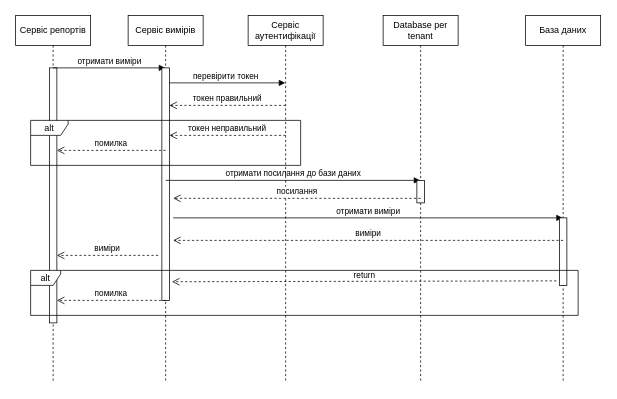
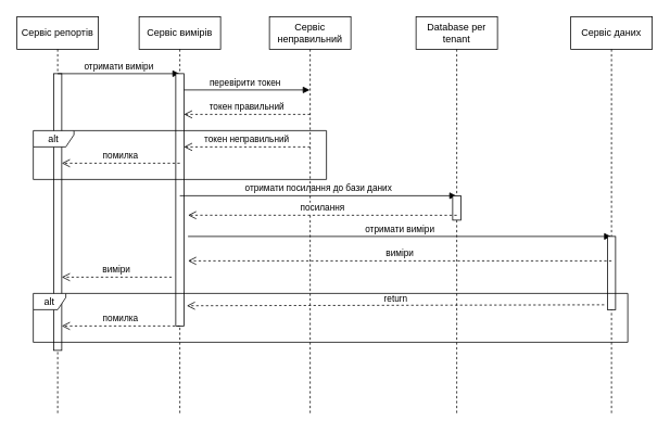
  <mxCell id="0" />
  <mxCell id="1" parent="0" />
  <mxCell id="2" value="Сервіс репортів" style="shape=umlLifeline;perimeter=lifelinePerimeter;whiteSpace=wrap;html=1;container=1;collapsible=0;recursiveResize=0;outlineConnect=0;" vertex="1" parent="1"><mxGeometry x="20" y="20" width="100" height="490" as="geometry" /></mxCell>
  <mxCell id="3" value="" style="html=1;points=[];perimeter=orthogonalPerimeter;" vertex="1" parent="2"><mxGeometry x="45" y="70" width="10" height="340" as="geometry" /></mxCell>
  <mxCell id="4" value="отримати виміри" style="html=1;verticalAlign=bottom;endArrow=block;" edge="1" parent="2" target="5"><mxGeometry width="80" relative="1" as="geometry"><mxPoint x="50" y="70" as="sourcePoint" /><mxPoint x="130" y="70" as="targetPoint" /></mxGeometry></mxCell>
  <mxCell id="5" value="Сервіс вимірів" style="shape=umlLifeline;perimeter=lifelinePerimeter;whiteSpace=wrap;html=1;container=1;collapsible=0;recursiveResize=0;outlineConnect=0;" vertex="1" parent="1"><mxGeometry x="170" y="20" width="100" height="490" as="geometry" /></mxCell>
  <mxCell id="6" value="перевірити токен" style="html=1;verticalAlign=bottom;endArrow=block;" edge="1" parent="5" target="10"><mxGeometry width="80" relative="1" as="geometry"><mxPoint x="50" y="90" as="sourcePoint" /><mxPoint x="130" y="90" as="targetPoint" /></mxGeometry></mxCell>
  <mxCell id="7" value="" style="html=1;points=[];perimeter=orthogonalPerimeter;" vertex="1" parent="5"><mxGeometry x="45" y="70" width="10" height="310" as="geometry" /></mxCell>
  <mxCell id="8" value="отримати посилання до бази даних" style="html=1;verticalAlign=bottom;endArrow=block;" edge="1" parent="5" target="13"><mxGeometry width="80" relative="1" as="geometry"><mxPoint x="50" y="220" as="sourcePoint" /><mxPoint x="130" y="220" as="targetPoint" /></mxGeometry></mxCell>
  <mxCell id="9" value="отримати виміри" style="html=1;verticalAlign=bottom;endArrow=block;" edge="1" parent="5" target="11"><mxGeometry width="80" relative="1" as="geometry"><mxPoint x="60" y="270" as="sourcePoint" /><mxPoint x="140" y="270" as="targetPoint" /></mxGeometry></mxCell>
- <mxCell id="10" value="Сервіс аутентифікації" style="shape=umlLifeline;perimeter=lifelinePerimeter;whiteSpace=wrap;html=1;container=1;collapsible=0;recursiveResize=0;outlineConnect=0;" vertex="1" parent="1"><mxGeometry x="330" y="20" width="100" height="490" as="geometry" /></mxCell>
- <mxCell id="11" value="База даних" style="shape=umlLifeline;perimeter=lifelinePerimeter;whiteSpace=wrap;html=1;container=1;collapsible=0;recursiveResize=0;outlineConnect=0;" vertex="1" parent="1"><mxGeometry x="700" y="20" width="100" height="490" as="geometry" /></mxCell>
+ <mxCell id="10" value="Сервіс неправильний" style="shape=umlLifeline;perimeter=lifelinePerimeter;whiteSpace=wrap;html=1;container=1;collapsible=0;recursiveResize=0;outlineConnect=0;" vertex="1" parent="1"><mxGeometry x="330" y="20" width="100" height="490" as="geometry" /></mxCell>
+ <mxCell id="11" value="Сервіс даних" style="shape=umlLifeline;perimeter=lifelinePerimeter;whiteSpace=wrap;html=1;container=1;collapsible=0;recursiveResize=0;outlineConnect=0;" vertex="1" parent="1"><mxGeometry x="700" y="20" width="100" height="490" as="geometry" /></mxCell>
  <mxCell id="12" value="" style="html=1;points=[];perimeter=orthogonalPerimeter;" vertex="1" parent="11"><mxGeometry x="45" y="270" width="10" height="90" as="geometry" /></mxCell>
  <mxCell id="13" value="Database per tenant" style="shape=umlLifeline;perimeter=lifelinePerimeter;whiteSpace=wrap;html=1;container=1;collapsible=0;recursiveResize=0;outlineConnect=0;" vertex="1" parent="1"><mxGeometry x="510" y="20" width="100" height="490" as="geometry" /></mxCell>
  <mxCell id="14" value="" style="html=1;points=[];perimeter=orthogonalPerimeter;" vertex="1" parent="13"><mxGeometry x="45" y="220" width="10" height="30" as="geometry" /></mxCell>
  <mxCell id="15" value="токен правильний" style="html=1;verticalAlign=bottom;endArrow=open;dashed=1;endSize=8;" edge="1" parent="1" target="7"><mxGeometry relative="1" as="geometry"><mxPoint x="380" y="140" as="sourcePoint" /><mxPoint x="300" y="140" as="targetPoint" /></mxGeometry></mxCell>
  <mxCell id="16" value="токен неправильний" style="html=1;verticalAlign=bottom;endArrow=open;dashed=1;endSize=8;" edge="1" parent="1" target="7"><mxGeometry relative="1" as="geometry"><mxPoint x="380" y="180" as="sourcePoint" /><mxPoint x="300" y="180" as="targetPoint" /></mxGeometry></mxCell>
  <mxCell id="17" value="помилка" style="html=1;verticalAlign=bottom;endArrow=open;dashed=1;endSize=8;" edge="1" parent="1" target="3"><mxGeometry relative="1" as="geometry"><mxPoint x="220" y="200" as="sourcePoint" /><mxPoint x="140" y="200" as="targetPoint" /></mxGeometry></mxCell>
  <mxCell id="18" value="alt" style="shape=umlFrame;whiteSpace=wrap;html=1;width=50;height=20;" vertex="1" parent="1"><mxGeometry x="40" y="160" width="360" height="60" as="geometry" /></mxCell>
  <mxCell id="19" value="посилання" style="html=1;verticalAlign=bottom;endArrow=open;dashed=1;endSize=8;entryX=1.5;entryY=0.561;entryDx=0;entryDy=0;entryPerimeter=0;" edge="1" parent="1" target="7"><mxGeometry relative="1" as="geometry"><mxPoint x="560" y="264" as="sourcePoint" /><mxPoint x="480" y="264" as="targetPoint" /></mxGeometry></mxCell>
  <mxCell id="20" value="виміри" style="html=1;verticalAlign=bottom;endArrow=open;dashed=1;endSize=8;" edge="1" parent="1"><mxGeometry relative="1" as="geometry"><mxPoint x="750" y="320" as="sourcePoint" /><mxPoint x="230" y="320" as="targetPoint" /></mxGeometry></mxCell>
  <mxCell id="21" value="виміри" style="html=1;verticalAlign=bottom;endArrow=open;dashed=1;endSize=8;" edge="1" parent="1" target="3"><mxGeometry relative="1" as="geometry"><mxPoint x="210" y="340" as="sourcePoint" /><mxPoint x="74.167" y="302" as="targetPoint" /></mxGeometry></mxCell>
  <mxCell id="22" value="return" style="html=1;verticalAlign=bottom;endArrow=open;dashed=1;endSize=8;entryX=1.25;entryY=0.875;entryDx=0;entryDy=0;entryPerimeter=0;" edge="1" parent="1"><mxGeometry relative="1" as="geometry"><mxPoint x="741" y="374" as="sourcePoint" /><mxPoint x="228.5" y="375.167" as="targetPoint" /></mxGeometry></mxCell>
  <mxCell id="23" value="помилка" style="html=1;verticalAlign=bottom;endArrow=open;dashed=1;endSize=8;" edge="1" parent="1" target="3"><mxGeometry relative="1" as="geometry"><mxPoint x="220" y="400" as="sourcePoint" /><mxPoint x="140" y="400" as="targetPoint" /></mxGeometry></mxCell>
  <mxCell id="24" value="alt" style="shape=umlFrame;whiteSpace=wrap;html=1;width=40;height=20;" vertex="1" parent="1"><mxGeometry x="40" y="360" width="730" height="60" as="geometry" /></mxCell>
